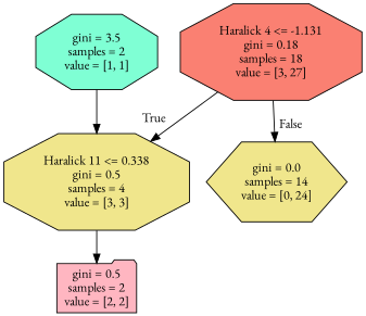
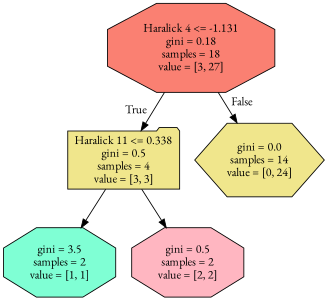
  digraph {
    fontname="EB Garamond"
    node [fillcolor=khaki fontname="EB Garamond" shape=octagon style=filled]
    edge [fontname="EB Garamond"]
    n1 [fillcolor=salmon label="Haralick 4 <= -1.131\ngini = 0.18\nsamples = 18\nvalue = [3, 27]"]
-   n2 [label="Haralick 11 <= 0.338\ngini = 0.5\nsamples = 4\nvalue = [3, 3]"]
+   n2 [label="Haralick 11 <= 0.338\ngini = 0.5\nsamples = 4\nvalue = [3, 3]" shape=folder]
    n3 [label="gini = 0.0\nsamples = 14\nvalue = [0, 24]" shape=hexagon]
    n4 [fillcolor=aquamarine label="gini = 3.5\nsamples = 2\nvalue = [1, 1]"]
-   n5 [fillcolor=lightpink label="gini = 0.5\nsamples = 2\nvalue = [2, 2]" shape=folder]
+   n5 [fillcolor=lightpink label="gini = 0.5\nsamples = 2\nvalue = [2, 2]"]
    n1 -> n2 [headlabel=True labelangle=45 labeldistance=2.5]
    n1 -> n3 [headlabel=False labelangle=-45 labeldistance=2.5]
-   n4 -> n2
+   n2 -> n4
    n2 -> n5
  }
